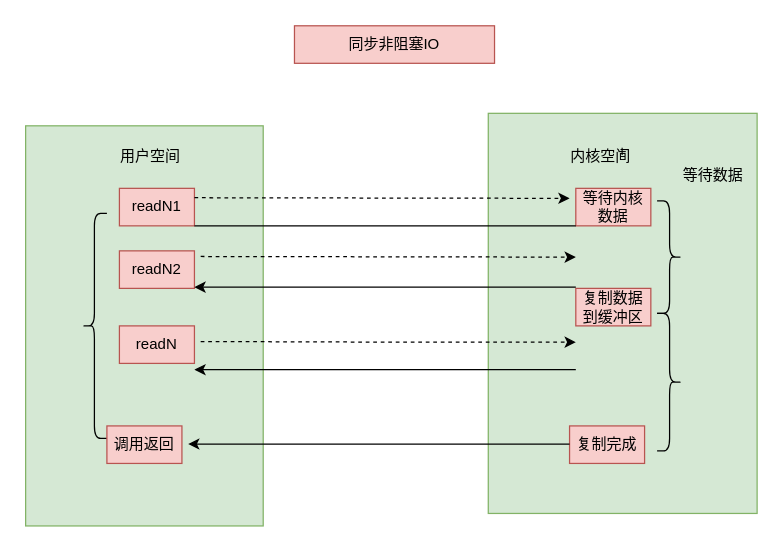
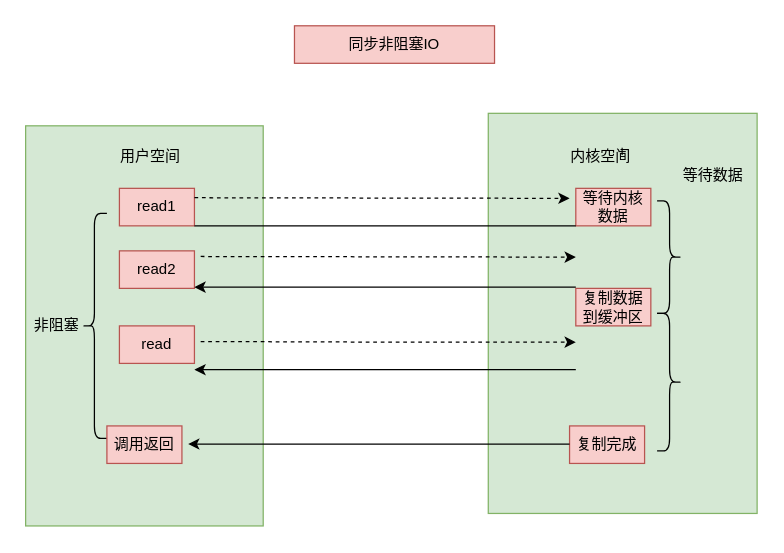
  <mxCell id="0" />
  <mxCell id="1" parent="0" />
  <mxCell id="2" value="" style="rounded=0;whiteSpace=wrap;html=1;fillColor=#d5e8d4;strokeColor=#82b366;" vertex="1" parent="1"><mxGeometry x="20" y="100" width="190" height="320" as="geometry" /></mxCell>
  <mxCell id="3" value="+&lt;br&gt;&lt;br&gt;&lt;br&gt;&lt;br&gt;&lt;br&gt;&lt;br&gt;&lt;br&gt;&lt;br&gt;&lt;br&gt;&lt;br&gt;&lt;br&gt;&lt;br&gt;&lt;br&gt;&lt;br&gt;&lt;br&gt;&lt;br&gt;&lt;br&gt;&lt;br&gt;&lt;br&gt;" style="rounded=0;whiteSpace=wrap;html=1;fillColor=#d5e8d4;strokeColor=#82b366;" vertex="1" parent="1"><mxGeometry x="390" y="90" width="215" height="320" as="geometry" /></mxCell>
  <mxCell id="4" value="同步非阻塞IO" style="text;html=1;strokeColor=#b85450;fillColor=#f8cecc;align=center;verticalAlign=middle;whiteSpace=wrap;rounded=0;" vertex="1" parent="1"><mxGeometry x="235" y="20" width="160" height="30" as="geometry" /></mxCell>
  <mxCell id="5" value="用户空间" style="text;html=1;strokeColor=none;fillColor=none;align=center;verticalAlign=middle;whiteSpace=wrap;rounded=0;" vertex="1" parent="1"><mxGeometry x="90" y="110" width="60" height="30" as="geometry" /></mxCell>
  <mxCell id="6" value="内核空间" style="text;html=1;strokeColor=none;fillColor=none;align=center;verticalAlign=middle;whiteSpace=wrap;rounded=0;" vertex="1" parent="1"><mxGeometry x="450" y="110" width="60" height="30" as="geometry" /></mxCell>
  <mxCell id="7" value="" style="shape=curlyBracket;whiteSpace=wrap;html=1;rounded=1;" vertex="1" parent="1"><mxGeometry x="65" y="170" width="20" height="180" as="geometry" /></mxCell>
- <mxCell id="9" value="readN1" style="text;html=1;strokeColor=#b85450;fillColor=#f8cecc;align=center;verticalAlign=middle;whiteSpace=wrap;rounded=0;" vertex="1" parent="1"><mxGeometry x="95" y="150" width="60" height="30" as="geometry" /></mxCell>
+ <mxCell id="8" value="非阻塞" style="text;html=1;strokeColor=none;fillColor=none;align=center;verticalAlign=middle;whiteSpace=wrap;rounded=0;" vertex="1" parent="1"><mxGeometry x="25" y="247.5" width="40" height="25" as="geometry" /></mxCell>
+ <mxCell id="9" value="read1" style="text;html=1;strokeColor=#b85450;fillColor=#f8cecc;align=center;verticalAlign=middle;whiteSpace=wrap;rounded=0;" vertex="1" parent="1"><mxGeometry x="95" y="150" width="60" height="30" as="geometry" /></mxCell>
  <mxCell id="10" value="调用返回" style="text;html=1;strokeColor=#b85450;fillColor=#f8cecc;align=center;verticalAlign=middle;whiteSpace=wrap;rounded=0;" vertex="1" parent="1"><mxGeometry x="85" y="340" width="60" height="30" as="geometry" /></mxCell>
- <mxCell id="11" value="readN2" style="text;html=1;strokeColor=#b85450;fillColor=#f8cecc;align=center;verticalAlign=middle;whiteSpace=wrap;rounded=0;" vertex="1" parent="1"><mxGeometry x="95" y="200" width="60" height="30" as="geometry" /></mxCell>
- <mxCell id="12" value="readN" style="text;html=1;strokeColor=#b85450;fillColor=#f8cecc;align=center;verticalAlign=middle;whiteSpace=wrap;rounded=0;" vertex="1" parent="1"><mxGeometry x="95" y="260" width="60" height="30" as="geometry" /></mxCell>
+ <mxCell id="11" value="read2" style="text;html=1;strokeColor=#b85450;fillColor=#f8cecc;align=center;verticalAlign=middle;whiteSpace=wrap;rounded=0;" vertex="1" parent="1"><mxGeometry x="95" y="200" width="60" height="30" as="geometry" /></mxCell>
+ <mxCell id="12" value="read" style="text;html=1;strokeColor=#b85450;fillColor=#f8cecc;align=center;verticalAlign=middle;whiteSpace=wrap;rounded=0;" vertex="1" parent="1"><mxGeometry x="95" y="260" width="60" height="30" as="geometry" /></mxCell>
  <mxCell id="13" value="等待内核数据" style="text;html=1;strokeColor=#b85450;fillColor=#f8cecc;align=center;verticalAlign=middle;whiteSpace=wrap;rounded=0;" vertex="1" parent="1"><mxGeometry x="460" y="150" width="60" height="30" as="geometry" /></mxCell>
  <mxCell id="14" value="复制数据到缓冲区" style="text;html=1;strokeColor=#b85450;fillColor=#f8cecc;align=center;verticalAlign=middle;whiteSpace=wrap;rounded=0;" vertex="1" parent="1"><mxGeometry x="460" y="230" width="60" height="30" as="geometry" /></mxCell>
  <mxCell id="15" value="复制完成" style="text;html=1;strokeColor=#b85450;fillColor=#f8cecc;align=center;verticalAlign=middle;whiteSpace=wrap;rounded=0;" vertex="1" parent="1"><mxGeometry x="455" y="340" width="60" height="30" as="geometry" /></mxCell>
  <mxCell id="16" value="" style="shape=curlyBracket;whiteSpace=wrap;html=1;rounded=1;flipH=1;" vertex="1" parent="1"><mxGeometry x="525" y="160" width="20" height="90" as="geometry" /></mxCell>
  <mxCell id="17" value="等待数据" style="text;html=1;strokeColor=none;fillColor=none;align=center;verticalAlign=middle;whiteSpace=wrap;rounded=0;" vertex="1" parent="1"><mxGeometry x="545" y="130" width="50" height="20" as="geometry" /></mxCell>
  <mxCell id="18" value="" style="shape=curlyBracket;whiteSpace=wrap;html=1;rounded=1;flipH=1;" vertex="1" parent="1"><mxGeometry x="525" y="250" width="20" height="110" as="geometry" /></mxCell>
  <mxCell id="19" value="" style="endArrow=classic;html=1;rounded=0;exitX=1;exitY=0.25;exitDx=0;exitDy=0;dashed=1;" edge="1" parent="1" source="9"><mxGeometry width="50" height="50" relative="1" as="geometry"><mxPoint x="245" y="160" as="sourcePoint" /><mxPoint x="455" y="158" as="targetPoint" /></mxGeometry></mxCell>
  <mxCell id="20" value="" style="endArrow=none;html=1;rounded=0;exitX=0;exitY=1;exitDx=0;exitDy=0;entryX=1;entryY=1;entryDx=0;entryDy=0;" edge="1" parent="1" source="13" target="9"><mxGeometry width="50" height="50" relative="1" as="geometry"><mxPoint x="125" y="215" as="sourcePoint" /><mxPoint x="425" y="215.5" as="targetPoint" /></mxGeometry></mxCell>
  <mxCell id="21" value="" style="endArrow=classic;html=1;rounded=0;exitX=1;exitY=0.25;exitDx=0;exitDy=0;dashed=1;" edge="1" parent="1"><mxGeometry width="50" height="50" relative="1" as="geometry"><mxPoint x="160" y="204.5" as="sourcePoint" /><mxPoint x="460" y="205" as="targetPoint" /></mxGeometry></mxCell>
  <mxCell id="22" value="" style="endArrow=classic;html=1;rounded=0;exitX=0;exitY=1;exitDx=0;exitDy=0;entryX=1;entryY=1;entryDx=0;entryDy=0;" edge="1" parent="1"><mxGeometry width="50" height="50" relative="1" as="geometry"><mxPoint x="460" y="229" as="sourcePoint" /><mxPoint x="155" y="229" as="targetPoint" /></mxGeometry></mxCell>
  <mxCell id="23" value="" style="endArrow=classic;html=1;rounded=0;exitX=1;exitY=0.25;exitDx=0;exitDy=0;dashed=1;" edge="1" parent="1"><mxGeometry width="50" height="50" relative="1" as="geometry"><mxPoint x="160" y="272.5" as="sourcePoint" /><mxPoint x="460" y="273" as="targetPoint" /><Array as="points"><mxPoint x="315" y="273" /><mxPoint x="395" y="273" /></Array></mxGeometry></mxCell>
  <mxCell id="24" value="" style="endArrow=classic;html=1;rounded=0;exitX=0;exitY=1;exitDx=0;exitDy=0;entryX=1;entryY=1;entryDx=0;entryDy=0;" edge="1" parent="1"><mxGeometry width="50" height="50" relative="1" as="geometry"><mxPoint x="460" y="295" as="sourcePoint" /><mxPoint x="155" y="295" as="targetPoint" /></mxGeometry></mxCell>
  <mxCell id="25" value="" style="endArrow=classic;html=1;rounded=0;exitX=0;exitY=1;exitDx=0;exitDy=0;entryX=1;entryY=1;entryDx=0;entryDy=0;" edge="1" parent="1"><mxGeometry width="50" height="50" relative="1" as="geometry"><mxPoint x="455" y="354.5" as="sourcePoint" /><mxPoint x="150" y="354.5" as="targetPoint" /><Array as="points"><mxPoint x="310" y="354.5" /></Array></mxGeometry></mxCell>
